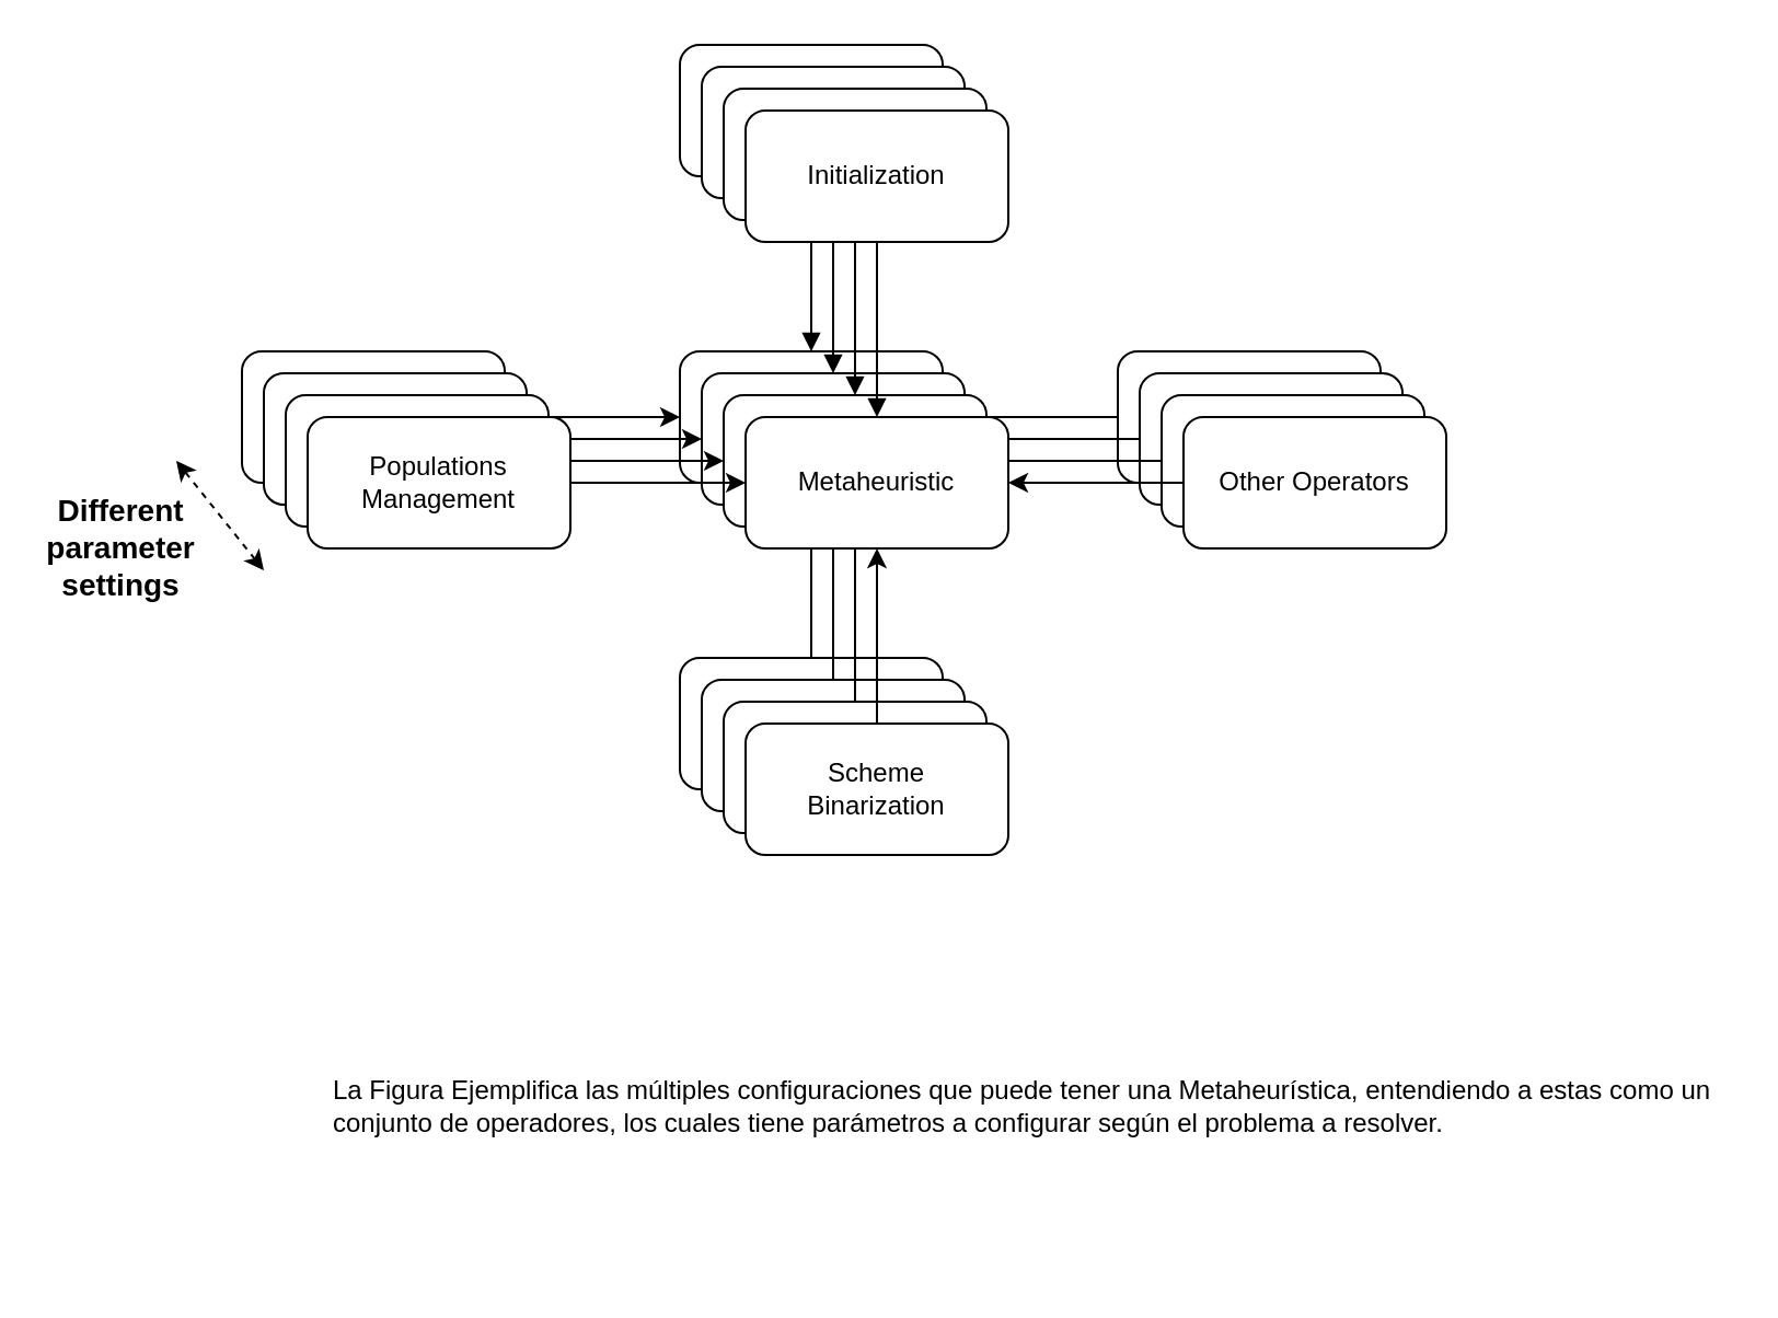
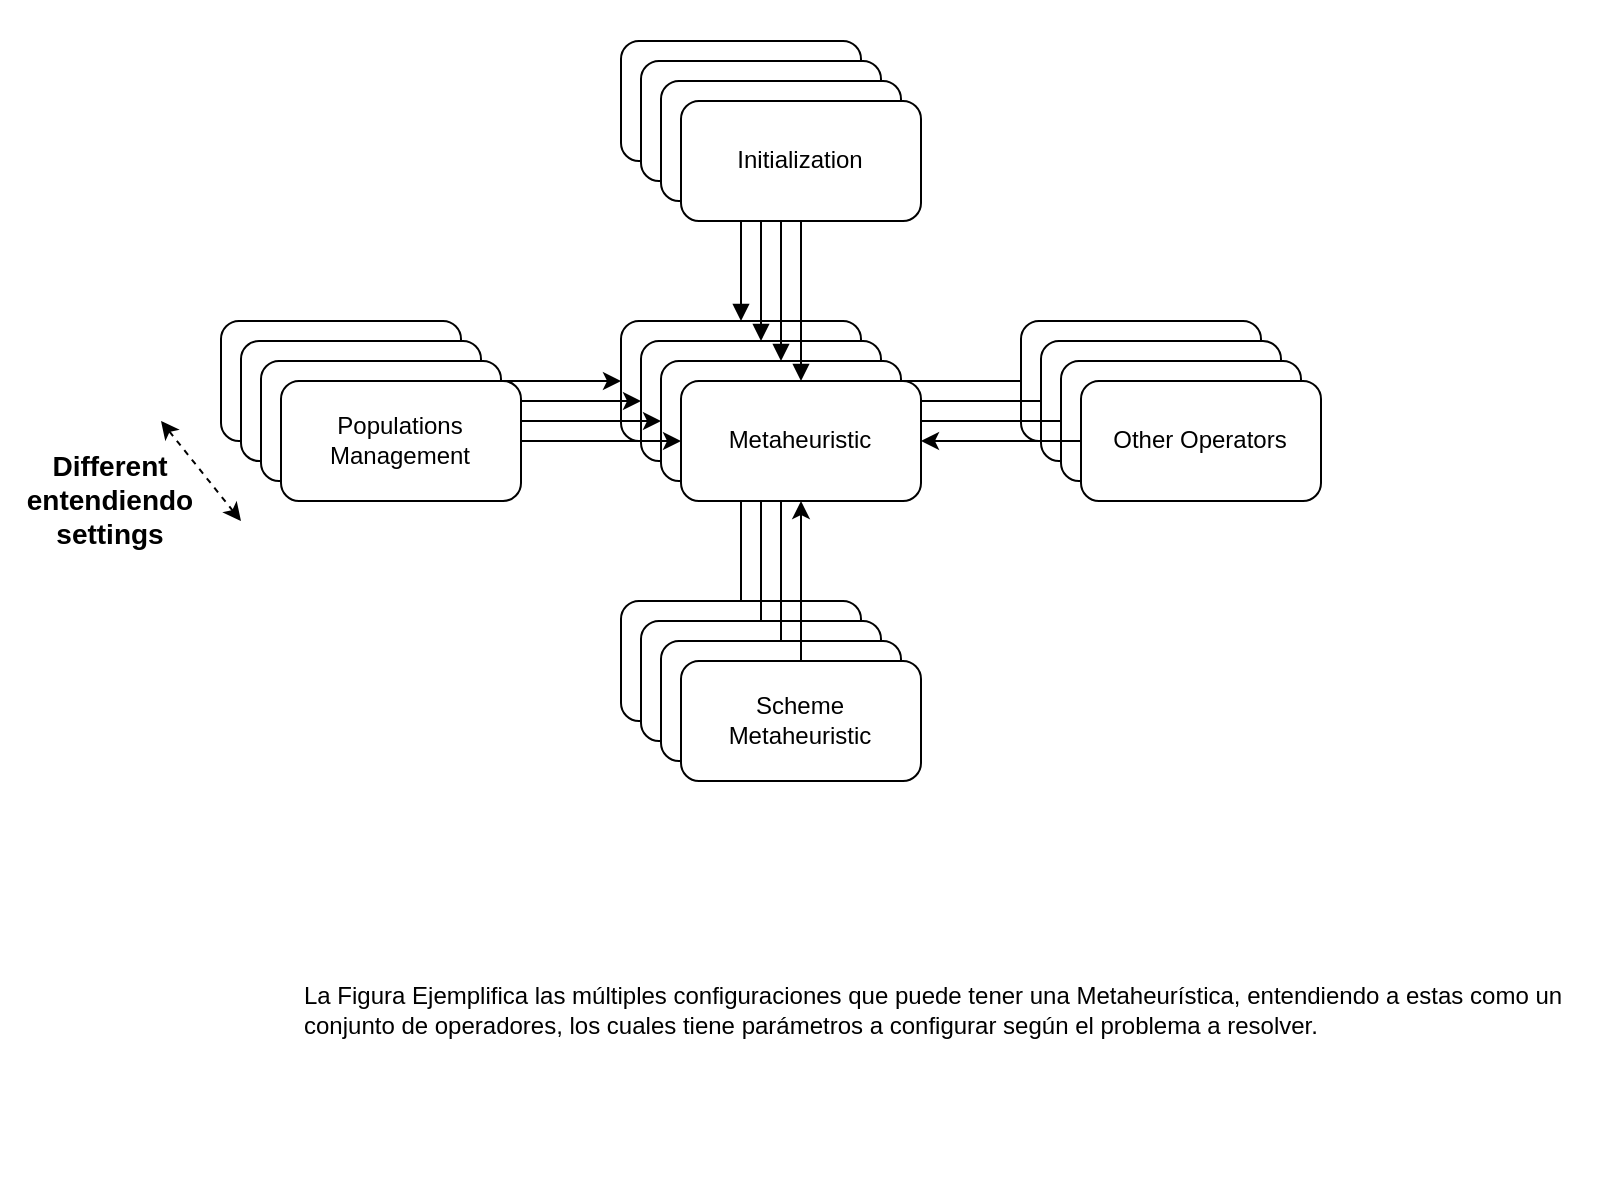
  <mxCell id="0" />
  <mxCell id="1" parent="0" />
  <mxCell id="2" value="" style="edgeStyle=orthogonalEdgeStyle;rounded=0;orthogonalLoop=1;jettySize=auto;html=1;endArrow=none;endFill=0;startArrow=block;startFill=1;" edge="1" parent="1" source="6" target="7"><mxGeometry relative="1" as="geometry" /></mxCell>
  <mxCell id="3" value="" style="edgeStyle=orthogonalEdgeStyle;rounded=0;orthogonalLoop=1;jettySize=auto;html=1;endArrow=none;endFill=0;startArrow=classic;startFill=1;" edge="1" parent="1" source="6" target="8"><mxGeometry relative="1" as="geometry" /></mxCell>
  <mxCell id="4" value="" style="edgeStyle=orthogonalEdgeStyle;rounded=0;orthogonalLoop=1;jettySize=auto;html=1;endArrow=none;endFill=0;startArrow=classic;startFill=1;" edge="1" parent="1" source="6" target="9"><mxGeometry relative="1" as="geometry" /></mxCell>
  <mxCell id="5" value="" style="edgeStyle=orthogonalEdgeStyle;rounded=0;orthogonalLoop=1;jettySize=auto;html=1;endArrow=none;endFill=0;startArrow=classic;startFill=1;" edge="1" parent="1" source="6" target="10"><mxGeometry relative="1" as="geometry" /></mxCell>
  <mxCell id="6" value="Metaheuristic" style="rounded=1;whiteSpace=wrap;html=1;" vertex="1" parent="1"><mxGeometry x="310" y="160" width="120" height="60" as="geometry" /></mxCell>
  <mxCell id="7" value="Initialization" style="whiteSpace=wrap;html=1;rounded=1;" vertex="1" parent="1"><mxGeometry x="310" y="20" width="120" height="60" as="geometry" /></mxCell>
  <mxCell id="8" value="Populations Management" style="whiteSpace=wrap;html=1;rounded=1;" vertex="1" parent="1"><mxGeometry x="110" y="160" width="120" height="60" as="geometry" /></mxCell>
  <mxCell id="9" value="Other Operators" style="whiteSpace=wrap;html=1;rounded=1;" vertex="1" parent="1"><mxGeometry x="510" y="160" width="120" height="60" as="geometry" /></mxCell>
  <mxCell id="10" value="Local Search" style="whiteSpace=wrap;html=1;rounded=1;" vertex="1" parent="1"><mxGeometry x="310" y="300" width="120" height="60" as="geometry" /></mxCell>
  <mxCell id="11" value="" style="edgeStyle=orthogonalEdgeStyle;rounded=0;orthogonalLoop=1;jettySize=auto;html=1;endArrow=none;endFill=0;startArrow=block;startFill=1;" edge="1" parent="1" source="15" target="16"><mxGeometry relative="1" as="geometry" /></mxCell>
  <mxCell id="12" value="" style="edgeStyle=orthogonalEdgeStyle;rounded=0;orthogonalLoop=1;jettySize=auto;html=1;endArrow=none;endFill=0;startArrow=classic;startFill=1;" edge="1" parent="1" source="15" target="17"><mxGeometry relative="1" as="geometry" /></mxCell>
  <mxCell id="13" value="" style="edgeStyle=orthogonalEdgeStyle;rounded=0;orthogonalLoop=1;jettySize=auto;html=1;endArrow=none;endFill=0;startArrow=classic;startFill=1;" edge="1" parent="1" source="15" target="18"><mxGeometry relative="1" as="geometry" /></mxCell>
  <mxCell id="14" value="" style="edgeStyle=orthogonalEdgeStyle;rounded=0;orthogonalLoop=1;jettySize=auto;html=1;endArrow=none;endFill=0;startArrow=classic;startFill=1;" edge="1" parent="1" source="15" target="19"><mxGeometry relative="1" as="geometry" /></mxCell>
  <mxCell id="15" value="Metaheuristic" style="rounded=1;whiteSpace=wrap;html=1;" vertex="1" parent="1"><mxGeometry x="320" y="170" width="120" height="60" as="geometry" /></mxCell>
  <mxCell id="16" value="Initialization" style="whiteSpace=wrap;html=1;rounded=1;" vertex="1" parent="1"><mxGeometry x="320" y="30" width="120" height="60" as="geometry" /></mxCell>
  <mxCell id="17" value="Populations Management" style="whiteSpace=wrap;html=1;rounded=1;" vertex="1" parent="1"><mxGeometry x="120" y="170" width="120" height="60" as="geometry" /></mxCell>
  <mxCell id="18" value="Other Operators" style="whiteSpace=wrap;html=1;rounded=1;" vertex="1" parent="1"><mxGeometry x="520" y="170" width="120" height="60" as="geometry" /></mxCell>
  <mxCell id="19" value="Local Search" style="whiteSpace=wrap;html=1;rounded=1;" vertex="1" parent="1"><mxGeometry x="320" y="310" width="120" height="60" as="geometry" /></mxCell>
  <mxCell id="20" value="" style="edgeStyle=orthogonalEdgeStyle;rounded=0;orthogonalLoop=1;jettySize=auto;html=1;endArrow=none;endFill=0;startArrow=block;startFill=1;" edge="1" parent="1" source="24" target="25"><mxGeometry relative="1" as="geometry" /></mxCell>
  <mxCell id="21" value="" style="edgeStyle=orthogonalEdgeStyle;rounded=0;orthogonalLoop=1;jettySize=auto;html=1;endArrow=none;endFill=0;startArrow=classic;startFill=1;" edge="1" parent="1" source="24" target="26"><mxGeometry relative="1" as="geometry" /></mxCell>
  <mxCell id="22" value="" style="edgeStyle=orthogonalEdgeStyle;rounded=0;orthogonalLoop=1;jettySize=auto;html=1;endArrow=none;endFill=0;startArrow=classic;startFill=1;" edge="1" parent="1" source="24" target="27"><mxGeometry relative="1" as="geometry" /></mxCell>
  <mxCell id="23" value="" style="edgeStyle=orthogonalEdgeStyle;rounded=0;orthogonalLoop=1;jettySize=auto;html=1;endArrow=none;endFill=0;startArrow=classic;startFill=1;" edge="1" parent="1" source="24" target="28"><mxGeometry relative="1" as="geometry" /></mxCell>
  <mxCell id="24" value="Metaheuristic" style="rounded=1;whiteSpace=wrap;html=1;" vertex="1" parent="1"><mxGeometry x="330" y="180" width="120" height="60" as="geometry" /></mxCell>
  <mxCell id="25" value="Initialization" style="whiteSpace=wrap;html=1;rounded=1;" vertex="1" parent="1"><mxGeometry x="330" y="40" width="120" height="60" as="geometry" /></mxCell>
  <mxCell id="26" value="Populations Management" style="whiteSpace=wrap;html=1;rounded=1;" vertex="1" parent="1"><mxGeometry x="130" y="180" width="120" height="60" as="geometry" /></mxCell>
  <mxCell id="27" value="Other Operators" style="whiteSpace=wrap;html=1;rounded=1;" vertex="1" parent="1"><mxGeometry x="530" y="180" width="120" height="60" as="geometry" /></mxCell>
  <mxCell id="28" value="Local Search" style="whiteSpace=wrap;html=1;rounded=1;" vertex="1" parent="1"><mxGeometry x="330" y="320" width="120" height="60" as="geometry" /></mxCell>
  <mxCell id="29" value="" style="edgeStyle=orthogonalEdgeStyle;rounded=0;orthogonalLoop=1;jettySize=auto;html=1;endArrow=none;endFill=0;startArrow=block;startFill=1;" edge="1" parent="1" source="33" target="34"><mxGeometry relative="1" as="geometry" /></mxCell>
  <mxCell id="30" value="" style="edgeStyle=orthogonalEdgeStyle;rounded=0;orthogonalLoop=1;jettySize=auto;html=1;startArrow=classic;startFill=1;endArrow=none;endFill=0;" edge="1" parent="1" source="33" target="35"><mxGeometry relative="1" as="geometry" /></mxCell>
  <mxCell id="31" value="" style="edgeStyle=orthogonalEdgeStyle;rounded=0;orthogonalLoop=1;jettySize=auto;html=1;endArrow=none;endFill=0;startArrow=classic;startFill=1;" edge="1" parent="1" source="33" target="36"><mxGeometry relative="1" as="geometry" /></mxCell>
  <mxCell id="32" value="" style="edgeStyle=orthogonalEdgeStyle;rounded=0;orthogonalLoop=1;jettySize=auto;html=1;endArrow=none;endFill=0;startArrow=classic;startFill=1;" edge="1" parent="1" source="33" target="37"><mxGeometry relative="1" as="geometry" /></mxCell>
  <mxCell id="33" value="Metaheuristic" style="rounded=1;whiteSpace=wrap;html=1;" vertex="1" parent="1"><mxGeometry x="340" y="190" width="120" height="60" as="geometry" /></mxCell>
  <mxCell id="34" value="Initialization" style="whiteSpace=wrap;html=1;rounded=1;" vertex="1" parent="1"><mxGeometry x="340" y="50" width="120" height="60" as="geometry" /></mxCell>
  <mxCell id="35" value="Populations Management" style="whiteSpace=wrap;html=1;rounded=1;" vertex="1" parent="1"><mxGeometry x="140" y="190" width="120" height="60" as="geometry" /></mxCell>
  <mxCell id="36" value="Other Operators" style="whiteSpace=wrap;html=1;rounded=1;" vertex="1" parent="1"><mxGeometry x="540" y="190" width="120" height="60" as="geometry" /></mxCell>
- <mxCell id="37" value="Scheme &lt;br&gt;Binarization" style="whiteSpace=wrap;html=1;rounded=1;" vertex="1" parent="1"><mxGeometry x="340" y="330" width="120" height="60" as="geometry" /></mxCell>
+ <mxCell id="37" value="Scheme &lt;br&gt;Metaheuristic" style="whiteSpace=wrap;html=1;rounded=1;" vertex="1" parent="1"><mxGeometry x="340" y="330" width="120" height="60" as="geometry" /></mxCell>
  <mxCell id="38" value="" style="endArrow=classic;startArrow=classic;html=1;dashed=1;" edge="1" parent="1"><mxGeometry width="50" height="50" relative="1" as="geometry"><mxPoint x="120" y="260" as="sourcePoint" /><mxPoint x="80" y="210" as="targetPoint" /></mxGeometry></mxCell>
- <mxCell id="39" value="&lt;font style=&quot;font-size: 14px&quot;&gt;&lt;b&gt;Different parameter settings&lt;/b&gt;&lt;/font&gt;" style="text;html=1;strokeColor=none;fillColor=none;align=center;verticalAlign=middle;whiteSpace=wrap;rounded=0;" vertex="1" parent="1"><mxGeometry x="20" y="220" width="70" height="60" as="geometry" /></mxCell>
+ <mxCell id="39" value="&lt;font style=&quot;font-size: 14px&quot;&gt;&lt;b&gt;Different entendiendo settings&lt;/b&gt;&lt;/font&gt;" style="text;html=1;strokeColor=none;fillColor=none;align=center;verticalAlign=middle;whiteSpace=wrap;rounded=0;" vertex="1" parent="1"><mxGeometry x="20" y="220" width="70" height="60" as="geometry" /></mxCell>
  <mxCell id="40" value="&lt;blockquote style=&quot;margin: 0 0 0 40px ; border: none ; padding: 0px&quot;&gt;La Figura Ejemplifica las múltiples configuraciones que puede tener una Metaheurística, entendiendo a estas como un conjunto de operadores, los cuales tiene parámetros a configurar según el problema a resolver.&lt;/blockquote&gt;" style="text;html=1;strokeColor=none;fillColor=none;align=left;verticalAlign=middle;whiteSpace=wrap;rounded=0;" vertex="1" parent="1"><mxGeometry x="110" y="430" width="680" height="150" as="geometry" /></mxCell>
